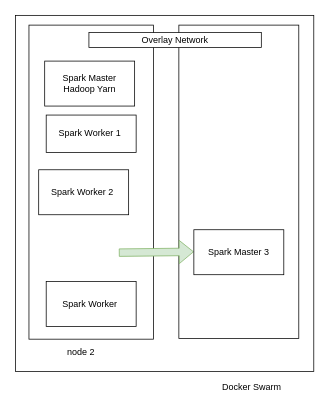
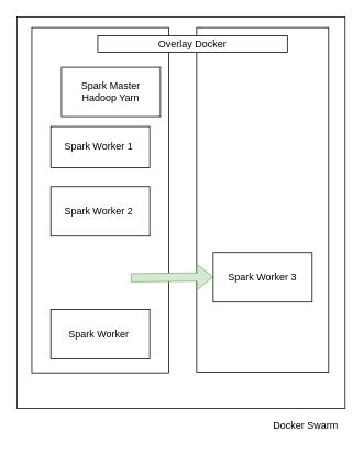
  <mxCell id="0" />
  <mxCell id="1" parent="0" />
  <mxCell id="2" value="" style="rounded=0;whiteSpace=wrap;html=1;" parent="1" vertex="1"><mxGeometry x="20" y="20" width="398" height="475" as="geometry" /></mxCell>
  <mxCell id="3" value="" style="rounded=0;whiteSpace=wrap;html=1;" parent="1" vertex="1"><mxGeometry x="238" y="33" width="160" height="418" as="geometry" /></mxCell>
  <mxCell id="4" value="" style="rounded=0;whiteSpace=wrap;html=1;" parent="1" vertex="1"><mxGeometry x="38" y="33" width="166" height="419" as="geometry" /></mxCell>
- <mxCell id="5" value="Spark Master&lt;br&gt;Hadoop Yarn" style="rounded=0;whiteSpace=wrap;html=1;" parent="1" vertex="1"><mxGeometry x="59" y="81" width="120" height="60" as="geometry" /></mxCell>
+ <mxCell id="5" value="Spark Master&lt;br&gt;Hadoop Yarn" style="rounded=0;whiteSpace=wrap;html=1;" parent="1" vertex="1"><mxGeometry x="74" y="81" width="120" height="60" as="geometry" /></mxCell>
  <mxCell id="6" value="Spark Worker 1&amp;nbsp;" style="rounded=0;whiteSpace=wrap;html=1;" parent="1" vertex="1"><mxGeometry x="61" y="153" width="120" height="50" as="geometry" /></mxCell>
- <mxCell id="7" value="node 2" style="text;html=1;align=center;verticalAlign=middle;resizable=0;points=[];autosize=1;strokeColor=none;fillColor=none;" parent="1" vertex="1"><mxGeometry x="79" y="457" width="55" height="26" as="geometry" /></mxCell>
- <mxCell id="8" value="Overlay Network" style="rounded=0;whiteSpace=wrap;html=1;" parent="1" vertex="1"><mxGeometry x="118" y="43" width="230" height="20" as="geometry" /></mxCell>
+ <mxCell id="8" value="Overlay Docker" style="rounded=0;whiteSpace=wrap;html=1;" parent="1" vertex="1"><mxGeometry x="118" y="43" width="230" height="20" as="geometry" /></mxCell>
  <mxCell id="9" value="" style="shape=flexArrow;endArrow=classic;html=1;rounded=0;fillColor=#d5e8d4;strokeColor=#82b366;" parent="1" edge="1"><mxGeometry width="50" height="50" relative="1" as="geometry"><mxPoint x="158" y="336.551" as="sourcePoint" /><mxPoint x="258" y="335.44" as="targetPoint" /></mxGeometry></mxCell>
- <mxCell id="10" value="Spark Worker 2&amp;nbsp;" style="rounded=0;whiteSpace=wrap;html=1;" parent="1" vertex="1"><mxGeometry x="51" y="226" width="120" height="60" as="geometry" /></mxCell>
- <mxCell id="11" value="Spark Master 3" style="rounded=0;whiteSpace=wrap;html=1;" parent="1" vertex="1"><mxGeometry x="258" y="306" width="120" height="60" as="geometry" /></mxCell>
+ <mxCell id="10" value="Spark Worker 2&amp;nbsp;" style="rounded=0;whiteSpace=wrap;html=1;" parent="1" vertex="1"><mxGeometry x="61" y="226" width="120" height="60" as="geometry" /></mxCell>
+ <mxCell id="11" value="Spark Worker 3" style="rounded=0;whiteSpace=wrap;html=1;" parent="1" vertex="1"><mxGeometry x="258" y="306" width="120" height="60" as="geometry" /></mxCell>
  <mxCell id="12" value="Spark Worker&amp;nbsp;" style="rounded=0;whiteSpace=wrap;html=1;" parent="1" vertex="1"><mxGeometry x="61" y="375" width="120" height="60" as="geometry" /></mxCell>
- <mxCell id="13" value="Docker Swarm" style="text;html=1;align=center;verticalAlign=middle;resizable=0;points=[];autosize=1;strokeColor=none;fillColor=none;" parent="1" vertex="1"><mxGeometry x="286" y="503" width="97" height="26" as="geometry" /></mxCell>
+ <mxCell id="13" value="Docker Swarm" style="text;html=1;align=center;verticalAlign=middle;resizable=0;points=[];autosize=1;strokeColor=none;fillColor=none;" parent="1" vertex="1"><mxGeometry x="321" y="503" width="97" height="26" as="geometry" /></mxCell>
